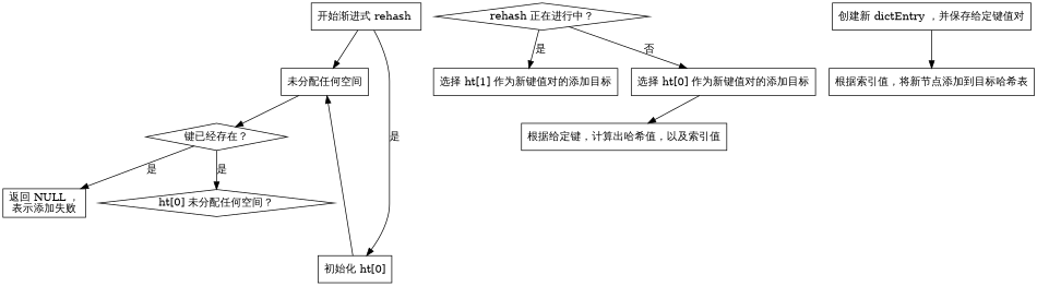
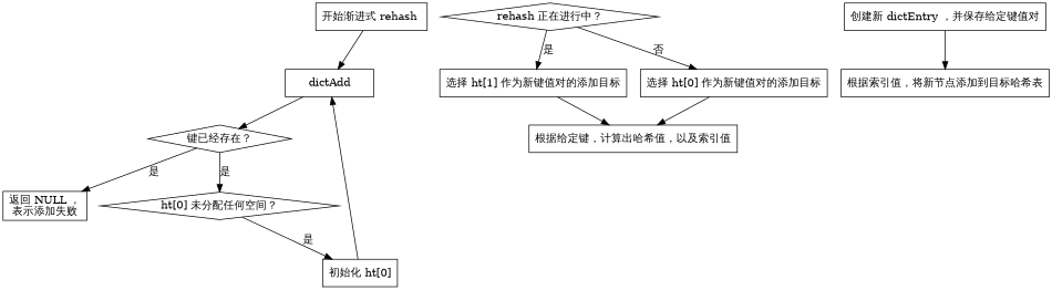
  digraph {
    node [shape=box]
-   n1 [label="未分配任何空间"]
+   n1 [label=dictAdd]
    n2 [label="键已经存在？" shape=diamond]
    n3 [label="返回 NULL ，\n表示添加失败"]
    n4 [label="ht[0] 未分配任何空间？" shape=diamond]
    n5 [label="初始化 ht[0]"]
    n6 [label="开始渐进式 rehash "]
    n7 [label="rehash 正在进行中？" shape=diamond]
    n8 [label="选择 ht[1] 作为新键值对的添加目标"]
    n9 [label="选择 ht[0] 作为新键值对的添加目标"]
    n10 [label="根据给定键，计算出哈希值，以及索引值"]
    n11 [label="创建新 dictEntry ，并保存给定键值对"]
    n12 [label="根据索引值，将新节点添加到目标哈希表"]
    n1 -> n2
    n2 -> n3 [label="是"]
    n2 -> n4 [label="是"]
-   n6 -> n5 [label="是"]
+   n4 -> n5 [label="是"]
    n5 -> n1
    n6 -> n1
    n7 -> n8 [label="是"]
    n7 -> n9 [label="否"]
+   n8 -> n10
    n9 -> n10
    n11 -> n12
  }
